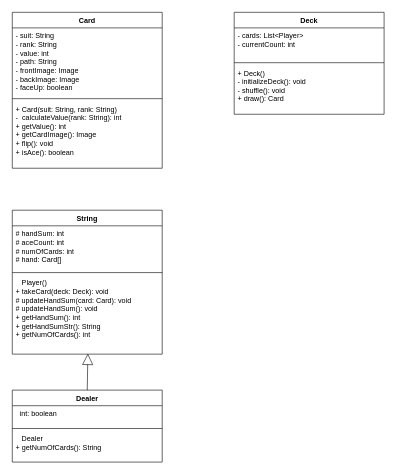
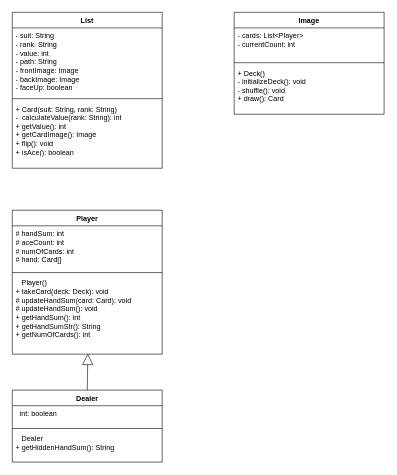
  <mxCell id="0" />
  <mxCell id="1" parent="0" />
- <mxCell id="2" value="Card" style="swimlane;fontStyle=1;align=center;verticalAlign=top;childLayout=stackLayout;horizontal=1;startSize=26;horizontalStack=0;resizeParent=1;resizeParentMax=0;resizeLast=0;collapsible=1;marginBottom=0;whiteSpace=wrap;html=1;" vertex="1" parent="1"><mxGeometry x="20" y="20" width="250" height="260" as="geometry" /></mxCell>
+ <mxCell id="2" value="List" style="swimlane;fontStyle=1;align=center;verticalAlign=top;childLayout=stackLayout;horizontal=1;startSize=26;horizontalStack=0;resizeParent=1;resizeParentMax=0;resizeLast=0;collapsible=1;marginBottom=0;whiteSpace=wrap;html=1;" vertex="1" parent="1"><mxGeometry x="20" y="20" width="250" height="260" as="geometry" /></mxCell>
  <mxCell id="3" value="- suit: String&lt;br&gt;- rank: String&lt;br&gt;- value: int&lt;br&gt;- path: String&lt;br&gt;- frontImage: Image&lt;br&gt;- backImage: Image&lt;br&gt;- faceUp: boolean" style="text;strokeColor=none;fillColor=none;align=left;verticalAlign=top;spacingLeft=4;spacingRight=4;overflow=hidden;rotatable=0;points=[[0,0.5],[1,0.5]];portConstraint=eastwest;whiteSpace=wrap;html=1;" vertex="1" parent="2"><mxGeometry y="26" width="250" height="114" as="geometry" /></mxCell>
  <mxCell id="4" value="" style="line;strokeWidth=1;fillColor=none;align=left;verticalAlign=middle;spacingTop=-1;spacingLeft=3;spacingRight=3;rotatable=0;labelPosition=right;points=[];portConstraint=eastwest;strokeColor=inherit;" vertex="1" parent="2"><mxGeometry y="140" width="250" height="8" as="geometry" /></mxCell>
  <mxCell id="5" value="+ Card(suit: String, rank: String)&lt;br&gt;-&amp;nbsp; calculateValue(rank: String): int&lt;br&gt;+ getValue(): int&lt;br&gt;+ getCardImage(): Image&lt;br&gt;+ flip(): void&lt;br&gt;+ isAce(): boolean&lt;br&gt;" style="text;strokeColor=none;fillColor=none;align=left;verticalAlign=top;spacingLeft=4;spacingRight=4;overflow=hidden;rotatable=0;points=[[0,0.5],[1,0.5]];portConstraint=eastwest;whiteSpace=wrap;html=1;" vertex="1" parent="2"><mxGeometry y="148" width="250" height="112" as="geometry" /></mxCell>
- <mxCell id="6" value="Deck" style="swimlane;fontStyle=1;align=center;verticalAlign=top;childLayout=stackLayout;horizontal=1;startSize=26;horizontalStack=0;resizeParent=1;resizeParentMax=0;resizeLast=0;collapsible=1;marginBottom=0;whiteSpace=wrap;html=1;" vertex="1" parent="1"><mxGeometry x="390" y="20" width="250" height="170" as="geometry" /></mxCell>
+ <mxCell id="6" value="Image" style="swimlane;fontStyle=1;align=center;verticalAlign=top;childLayout=stackLayout;horizontal=1;startSize=26;horizontalStack=0;resizeParent=1;resizeParentMax=0;resizeLast=0;collapsible=1;marginBottom=0;whiteSpace=wrap;html=1;" vertex="1" parent="1"><mxGeometry x="390" y="20" width="250" height="170" as="geometry" /></mxCell>
  <mxCell id="7" value="&lt;div&gt;&lt;span style=&quot;background-color: initial;&quot;&gt;- cards: List&amp;lt;Player&amp;gt;&lt;/span&gt;&lt;br&gt;&lt;/div&gt;&lt;div&gt;- currentCount: int&lt;/div&gt;" style="text;strokeColor=none;fillColor=none;align=left;verticalAlign=top;spacingLeft=4;spacingRight=4;overflow=hidden;rotatable=0;points=[[0,0.5],[1,0.5]];portConstraint=eastwest;whiteSpace=wrap;html=1;" vertex="1" parent="6"><mxGeometry y="26" width="250" height="54" as="geometry" /></mxCell>
  <mxCell id="8" value="" style="line;strokeWidth=1;fillColor=none;align=left;verticalAlign=middle;spacingTop=-1;spacingLeft=3;spacingRight=3;rotatable=0;labelPosition=right;points=[];portConstraint=eastwest;strokeColor=inherit;" vertex="1" parent="6"><mxGeometry y="80" width="250" height="8" as="geometry" /></mxCell>
  <mxCell id="9" value="&lt;div&gt;&lt;span style=&quot;background-color: initial;&quot;&gt;+ Deck()&lt;/span&gt;&lt;br&gt;&lt;/div&gt;&lt;div&gt;- initializeDeck(): void&lt;/div&gt;&lt;div&gt;- shuffle(): void&lt;/div&gt;&lt;div&gt;+ draw(): Card&lt;/div&gt;&lt;div&gt;&lt;br&gt;&lt;/div&gt;" style="text;strokeColor=none;fillColor=none;align=left;verticalAlign=top;spacingLeft=4;spacingRight=4;overflow=hidden;rotatable=0;points=[[0,0.5],[1,0.5]];portConstraint=eastwest;whiteSpace=wrap;html=1;" vertex="1" parent="6"><mxGeometry y="88" width="250" height="82" as="geometry" /></mxCell>
- <mxCell id="10" value="String" style="swimlane;fontStyle=1;align=center;verticalAlign=top;childLayout=stackLayout;horizontal=1;startSize=26;horizontalStack=0;resizeParent=1;resizeParentMax=0;resizeLast=0;collapsible=1;marginBottom=0;whiteSpace=wrap;html=1;" vertex="1" parent="1"><mxGeometry x="20" y="350" width="250" height="240" as="geometry" /></mxCell>
+ <mxCell id="10" value="Player" style="swimlane;fontStyle=1;align=center;verticalAlign=top;childLayout=stackLayout;horizontal=1;startSize=26;horizontalStack=0;resizeParent=1;resizeParentMax=0;resizeLast=0;collapsible=1;marginBottom=0;whiteSpace=wrap;html=1;" vertex="1" parent="1"><mxGeometry x="20" y="350" width="250" height="240" as="geometry" /></mxCell>
  <mxCell id="11" value="&lt;div&gt;&lt;span style=&quot;background-color: initial;&quot;&gt;# handSum: int&lt;/span&gt;&lt;br&gt;&lt;/div&gt;&lt;div&gt;# aceCount: int&lt;/div&gt;&lt;div&gt;# numOfCards: int&lt;/div&gt;&lt;div&gt;# hand: Card[]&lt;/div&gt;&lt;div&gt;&lt;br&gt;&lt;/div&gt;" style="text;strokeColor=none;fillColor=none;align=left;verticalAlign=top;spacingLeft=4;spacingRight=4;overflow=hidden;rotatable=0;points=[[0,0.5],[1,0.5]];portConstraint=eastwest;whiteSpace=wrap;html=1;" vertex="1" parent="10"><mxGeometry y="26" width="250" height="74" as="geometry" /></mxCell>
  <mxCell id="12" value="" style="line;strokeWidth=1;fillColor=none;align=left;verticalAlign=middle;spacingTop=-1;spacingLeft=3;spacingRight=3;rotatable=0;labelPosition=right;points=[];portConstraint=eastwest;strokeColor=inherit;" vertex="1" parent="10"><mxGeometry y="100" width="250" height="8" as="geometry" /></mxCell>
  <mxCell id="13" value="&lt;div&gt;&lt;span style=&quot;background-color: initial;&quot;&gt;&amp;nbsp; &amp;nbsp;Player()&lt;/span&gt;&lt;br&gt;&lt;/div&gt;&lt;div&gt;+ takeCard(deck: Deck): void&lt;/div&gt;&lt;div&gt;# updateHandSum(card: Card): void&lt;/div&gt;&lt;div&gt;# updateHandSum(): void&lt;/div&gt;&lt;div&gt;+ getHandSum(): int&lt;/div&gt;&lt;div&gt;+ getHandSumStr(): String&lt;/div&gt;&lt;div&gt;+ getNumOfCards(): int&lt;/div&gt;&lt;div&gt;&lt;br&gt;&lt;/div&gt;" style="text;strokeColor=none;fillColor=none;align=left;verticalAlign=top;spacingLeft=4;spacingRight=4;overflow=hidden;rotatable=0;points=[[0,0.5],[1,0.5]];portConstraint=eastwest;whiteSpace=wrap;html=1;" vertex="1" parent="10"><mxGeometry y="108" width="250" height="132" as="geometry" /></mxCell>
  <mxCell id="14" value="Dealer" style="swimlane;fontStyle=1;align=center;verticalAlign=top;childLayout=stackLayout;horizontal=1;startSize=26;horizontalStack=0;resizeParent=1;resizeParentMax=0;resizeLast=0;collapsible=1;marginBottom=0;whiteSpace=wrap;html=1;" vertex="1" parent="1"><mxGeometry x="20" y="650" width="250" height="120" as="geometry" /></mxCell>
  <mxCell id="15" value="&lt;div&gt;&amp;nbsp; int: boolean&lt;/div&gt;&lt;div&gt;&lt;br&gt;&lt;/div&gt;" style="text;strokeColor=none;fillColor=none;align=left;verticalAlign=top;spacingLeft=4;spacingRight=4;overflow=hidden;rotatable=0;points=[[0,0.5],[1,0.5]];portConstraint=eastwest;whiteSpace=wrap;html=1;" vertex="1" parent="14"><mxGeometry y="26" width="250" height="34" as="geometry" /></mxCell>
  <mxCell id="16" value="" style="line;strokeWidth=1;fillColor=none;align=left;verticalAlign=middle;spacingTop=-1;spacingLeft=3;spacingRight=3;rotatable=0;labelPosition=right;points=[];portConstraint=eastwest;strokeColor=inherit;" vertex="1" parent="14"><mxGeometry y="60" width="250" height="8" as="geometry" /></mxCell>
- <mxCell id="17" value="&lt;div&gt;&amp;nbsp; &amp;nbsp;Dealer&lt;/div&gt;&lt;div&gt;+ getNumOfCards(): String&lt;/div&gt;" style="text;strokeColor=none;fillColor=none;align=left;verticalAlign=top;spacingLeft=4;spacingRight=4;overflow=hidden;rotatable=0;points=[[0,0.5],[1,0.5]];portConstraint=eastwest;whiteSpace=wrap;html=1;" vertex="1" parent="14"><mxGeometry y="68" width="250" height="52" as="geometry" /></mxCell>
+ <mxCell id="17" value="&lt;div&gt;&amp;nbsp; &amp;nbsp;Dealer&lt;/div&gt;&lt;div&gt;+ getHiddenHandSum(): String&lt;/div&gt;" style="text;strokeColor=none;fillColor=none;align=left;verticalAlign=top;spacingLeft=4;spacingRight=4;overflow=hidden;rotatable=0;points=[[0,0.5],[1,0.5]];portConstraint=eastwest;whiteSpace=wrap;html=1;" vertex="1" parent="14"><mxGeometry y="68" width="250" height="52" as="geometry" /></mxCell>
  <mxCell id="18" value="" style="endArrow=block;endSize=16;endFill=0;html=1;rounded=0;entryX=0.504;entryY=0.995;entryDx=0;entryDy=0;entryPerimeter=0;exitX=0.5;exitY=0;exitDx=0;exitDy=0;exitPerimeter=0;" edge="1" parent="1" source="14" target="13"><mxGeometry width="160" relative="1" as="geometry"><mxPoint x="154" y="660" as="sourcePoint" /><mxPoint x="440" y="590" as="targetPoint" /><Array as="points" /></mxGeometry></mxCell>
